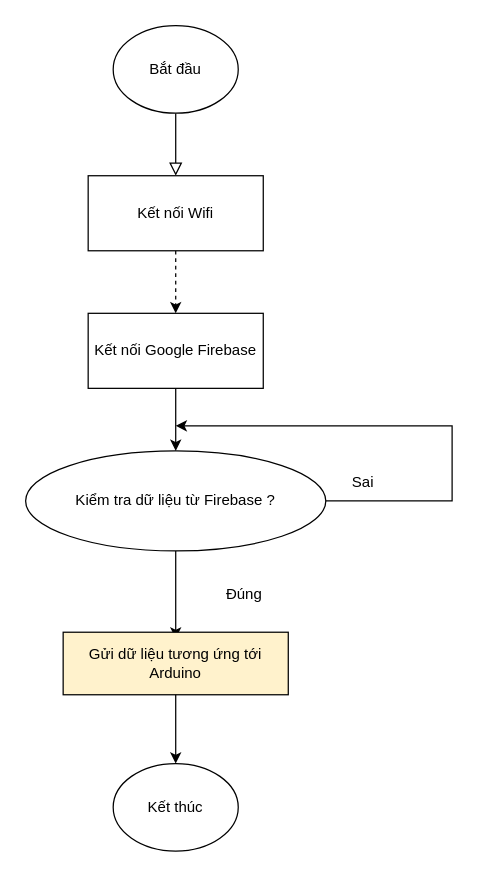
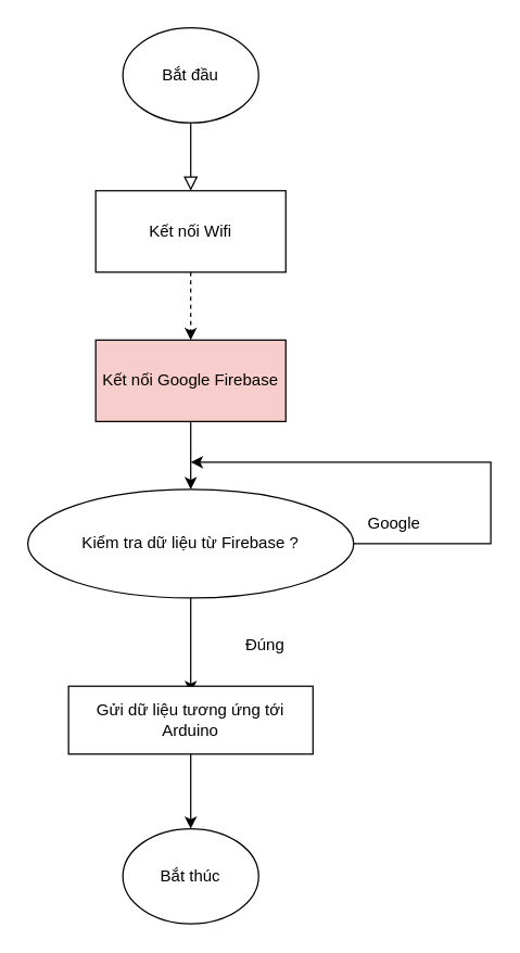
  <mxCell id="0" />
  <mxCell id="1" parent="0" />
  <mxCell id="2" value="" style="rounded=0;html=1;jettySize=auto;orthogonalLoop=1;fontSize=11;endArrow=block;endFill=0;endSize=8;strokeWidth=1;shadow=0;labelBackgroundColor=none;edgeStyle=orthogonalEdgeStyle;" edge="1" parent="1"><mxGeometry relative="1" as="geometry"><mxPoint x="140" y="90" as="sourcePoint" /><mxPoint x="140" y="140" as="targetPoint" /></mxGeometry></mxCell>
  <mxCell id="3" value="Bắt đầu" style="ellipse;whiteSpace=wrap;html=1;" vertex="1" parent="1"><mxGeometry x="90" y="20" width="100" height="70" as="geometry" /></mxCell>
  <mxCell id="4" value="" style="edgeStyle=orthogonalEdgeStyle;rounded=0;orthogonalLoop=1;jettySize=auto;html=1;" edge="1" parent="1" source="5"><mxGeometry relative="1" as="geometry"><mxPoint x="140" y="340" as="targetPoint" /><Array as="points"><mxPoint x="361" y="400" /></Array></mxGeometry></mxCell>
  <mxCell id="5" value="Kiểm tra dữ liệu từ Firebase ?" style="ellipse;whiteSpace=wrap;html=1;" vertex="1" parent="1"><mxGeometry x="20" y="360" width="240" height="80" as="geometry" /></mxCell>
  <mxCell id="6" value="" style="endArrow=classic;html=1;rounded=0;exitX=0.5;exitY=1;exitDx=0;exitDy=0;" edge="1" parent="1" source="5"><mxGeometry width="50" height="50" relative="1" as="geometry"><mxPoint x="270" y="620" as="sourcePoint" /><mxPoint x="140" y="510" as="targetPoint" /></mxGeometry></mxCell>
  <mxCell id="7" value="Đúng" style="text;html=1;align=center;verticalAlign=middle;whiteSpace=wrap;rounded=0;" vertex="1" parent="1"><mxGeometry x="165" y="460" width="60" height="30" as="geometry" /></mxCell>
- <mxCell id="8" value="Sai" style="text;html=1;align=center;verticalAlign=middle;whiteSpace=wrap;rounded=0;" vertex="1" parent="1"><mxGeometry x="260" y="370" width="60" height="30" as="geometry" /></mxCell>
- <mxCell id="9" value="Gửi dữ liệu tương ứng tới Arduino" style="rounded=0;whiteSpace=wrap;html=1;fillColor=#fff2cc;" vertex="1" parent="1"><mxGeometry x="50" y="505" width="180" height="50" as="geometry" /></mxCell>
+ <mxCell id="8" value="Google" style="text;html=1;align=center;verticalAlign=middle;whiteSpace=wrap;rounded=0;" vertex="1" parent="1"><mxGeometry x="260" y="370" width="60" height="30" as="geometry" /></mxCell>
+ <mxCell id="9" value="Gửi dữ liệu tương ứng tới Arduino" style="rounded=0;whiteSpace=wrap;html=1;" vertex="1" parent="1"><mxGeometry x="50" y="505" width="180" height="50" as="geometry" /></mxCell>
  <mxCell id="10" value="" style="endArrow=classic;html=1;rounded=0;exitX=0.5;exitY=1;exitDx=0;exitDy=0;" edge="1" parent="1" source="9"><mxGeometry width="50" height="50" relative="1" as="geometry"><mxPoint x="260" y="660" as="sourcePoint" /><mxPoint x="140" y="610" as="targetPoint" /></mxGeometry></mxCell>
  <mxCell id="11" value="" style="edgeStyle=orthogonalEdgeStyle;rounded=0;orthogonalLoop=1;jettySize=auto;html=1;dashed=1;" edge="1" parent="1" source="12" target="14"><mxGeometry relative="1" as="geometry" /></mxCell>
  <mxCell id="12" value="Kết nối Wifi" style="rounded=0;whiteSpace=wrap;html=1;" vertex="1" parent="1"><mxGeometry x="70" y="140" width="140" height="60" as="geometry" /></mxCell>
  <mxCell id="13" value="" style="edgeStyle=orthogonalEdgeStyle;rounded=0;orthogonalLoop=1;jettySize=auto;html=1;" edge="1" parent="1" source="14" target="5"><mxGeometry relative="1" as="geometry" /></mxCell>
- <mxCell id="14" value="Kết nối Google Firebase" style="rounded=0;whiteSpace=wrap;html=1;" vertex="1" parent="1"><mxGeometry x="70" y="250" width="140" height="60" as="geometry" /></mxCell>
- <mxCell id="15" value="Kết thúc" style="ellipse;whiteSpace=wrap;html=1;" vertex="1" parent="1"><mxGeometry x="90" y="610" width="100" height="70" as="geometry" /></mxCell>
+ <mxCell id="14" value="Kết nối Google Firebase" style="rounded=0;whiteSpace=wrap;html=1;fillColor=#f8cecc;" vertex="1" parent="1"><mxGeometry x="70" y="250" width="140" height="60" as="geometry" /></mxCell>
+ <mxCell id="15" value="Bắt thúc" style="ellipse;whiteSpace=wrap;html=1;" vertex="1" parent="1"><mxGeometry x="90" y="610" width="100" height="70" as="geometry" /></mxCell>
